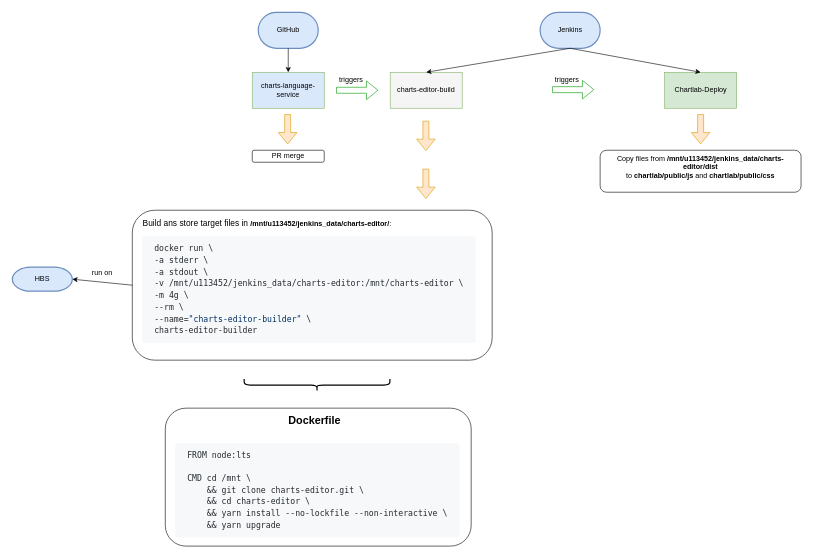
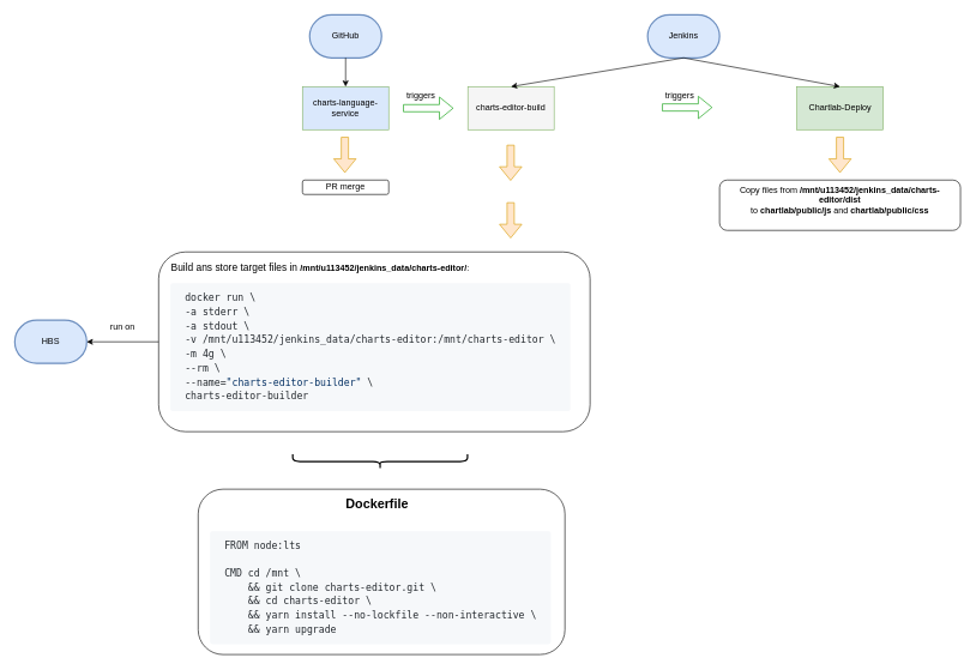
  <mxCell id="0" />
  <mxCell id="1" parent="0" />
  <mxCell id="2" value="GitHub" style="strokeWidth=2;html=1;shape=mxgraph.flowchart.terminator;whiteSpace=wrap;fillColor=#dae8fc;strokeColor=#6c8ebf;" parent="1" vertex="1"><mxGeometry x="430" y="20" width="100" height="60" as="geometry" /></mxCell>
  <mxCell id="3" value="Jenkins" style="strokeWidth=2;html=1;shape=mxgraph.flowchart.terminator;whiteSpace=wrap;fillColor=#dae8fc;strokeColor=#6c8ebf;" parent="1" vertex="1"><mxGeometry x="900" y="20" width="100" height="60" as="geometry" /></mxCell>
- <mxCell id="4" value="HBS" style="strokeWidth=2;html=1;shape=mxgraph.flowchart.terminator;whiteSpace=wrap;fillColor=#dae8fc;strokeColor=#6c8ebf;" parent="1" vertex="1"><mxGeometry x="20" y="445" width="100" height="40" as="geometry" /></mxCell>
+ <mxCell id="4" value="HBS" style="strokeWidth=2;html=1;shape=mxgraph.flowchart.terminator;whiteSpace=wrap;fillColor=#dae8fc;strokeColor=#6c8ebf;" parent="1" vertex="1"><mxGeometry x="20" y="445" width="100" height="60" as="geometry" /></mxCell>
  <mxCell id="5" value="charts-language-service" style="rounded=0;whiteSpace=wrap;html=1;fillColor=#dae8fc;strokeColor=#82b366;" parent="1" vertex="1"><mxGeometry x="420" y="120" width="120" height="60" as="geometry" /></mxCell>
  <mxCell id="6" value="PR merge" style="rounded=1;whiteSpace=wrap;html=1;" parent="1" vertex="1"><mxGeometry x="420" y="250" width="120" height="20" as="geometry" /></mxCell>
  <mxCell id="7" value="charts-editor-build" style="rounded=0;whiteSpace=wrap;html=1;fillColor=#f5f5f5;strokeColor=#82b366;" parent="1" vertex="1"><mxGeometry x="650" y="120" width="120" height="60" as="geometry" /></mxCell>
  <mxCell id="8" value="Chartlab-Deploy" style="rounded=0;whiteSpace=wrap;html=1;fillColor=#d5e8d4;strokeColor=#82b366;" parent="1" vertex="1"><mxGeometry x="1107.5" y="120" width="120" height="60" as="geometry" /></mxCell>
  <mxCell id="9" value="&lt;font style=&quot;font-size: 14px&quot;&gt;&amp;nbsp; &amp;nbsp; Build ans store target files in&amp;nbsp;&lt;/font&gt;&lt;font style=&quot;font-size: 12px&quot;&gt;&lt;b&gt;/mnt/u113452/jenkins_data/charts-editor/&lt;/b&gt;:&lt;/font&gt;&lt;br&gt;&lt;br&gt;&lt;pre class=&quot;rich-diff-level-zero&quot; style=&quot;box-sizing: border-box ; font-family: , &amp;#34;consolas&amp;#34; , &amp;#34;liberation mono&amp;#34; , &amp;#34;menlo&amp;#34; , monospace ; font-size: 13.6px ; margin-bottom: 16px ; margin-top: 0px ; overflow-wrap: normal ; background-color: rgb(246 , 248 , 250) ; border-radius: 3px ; line-height: 1.45 ; overflow: auto ; padding: 10px 20px ; margin-left: 15px ; color: rgb(36 , 41 , 46)&quot;&gt;docker run \&lt;br&gt;-a stderr \&lt;br&gt;-a stdout \&lt;br&gt;-v /mnt/u113452/jenkins_data/charts-editor:/mnt/charts-editor \&lt;br&gt;-m 4g \&lt;br&gt;--rm \&lt;br&gt;--name=&lt;span class=&quot;pl-s rich-diff-level-one&quot; style=&quot;box-sizing: border-box ; color: rgb(3 , 47 , 98)&quot;&gt;&lt;span class=&quot;pl-pds&quot; style=&quot;box-sizing: border-box&quot;&gt;&quot;&lt;/span&gt;charts-editor-builder&lt;span class=&quot;pl-pds&quot; style=&quot;box-sizing: border-box&quot;&gt;&quot;&lt;/span&gt;&lt;/span&gt; \&lt;br&gt;charts-editor-builder&lt;/pre&gt;" style="rounded=1;whiteSpace=wrap;html=1;align=left;" parent="1" vertex="1"><mxGeometry x="220" y="350" width="600" height="250" as="geometry" /></mxCell>
  <mxCell id="10" value="Copy files from&amp;nbsp;&lt;b style=&quot;text-align: left&quot;&gt;/mnt/u113452/jenkins_data/charts-editor/dist&lt;br&gt;&lt;/b&gt;to&amp;nbsp;&lt;b&gt;chartlab/public/js&lt;/b&gt; and&amp;nbsp;&lt;b&gt;chartlab/public/css&lt;/b&gt;&lt;br&gt;&amp;nbsp;" style="rounded=1;whiteSpace=wrap;html=1;" parent="1" vertex="1"><mxGeometry x="1000" y="250" width="335" height="70" as="geometry" /></mxCell>
  <mxCell id="11" value="" style="endArrow=classic;html=1;entryX=1;entryY=0.5;entryDx=0;entryDy=0;entryPerimeter=0;exitX=0;exitY=0.5;exitDx=0;exitDy=0;" edge="1" parent="1" source="9" target="4"><mxGeometry width="50" height="50" relative="1" as="geometry"><mxPoint x="20" y="640" as="sourcePoint" /><mxPoint x="70" y="590" as="targetPoint" /></mxGeometry></mxCell>
  <mxCell id="12" value="run on" style="text;html=1;strokeColor=none;fillColor=none;align=center;verticalAlign=middle;whiteSpace=wrap;rounded=0;" vertex="1" parent="1"><mxGeometry x="150" y="445" width="40" height="20" as="geometry" /></mxCell>
  <mxCell id="13" value="" style="endArrow=classic;html=1;exitX=0.5;exitY=1;exitDx=0;exitDy=0;exitPerimeter=0;entryX=0.5;entryY=0;entryDx=0;entryDy=0;" edge="1" parent="1" source="2" target="5"><mxGeometry width="50" height="50" relative="1" as="geometry"><mxPoint x="310" y="140" as="sourcePoint" /><mxPoint x="360" y="90" as="targetPoint" /></mxGeometry></mxCell>
  <mxCell id="14" value="" style="endArrow=classic;html=1;exitX=0.5;exitY=1;exitDx=0;exitDy=0;exitPerimeter=0;entryX=0.5;entryY=0;entryDx=0;entryDy=0;" edge="1" parent="1" source="3" target="7"><mxGeometry width="50" height="50" relative="1" as="geometry"><mxPoint x="720" y="120" as="sourcePoint" /><mxPoint x="720" y="120" as="targetPoint" /></mxGeometry></mxCell>
  <mxCell id="15" value="" style="endArrow=classic;html=1;entryX=0.5;entryY=0;entryDx=0;entryDy=0;" edge="1" parent="1" target="8"><mxGeometry width="50" height="50" relative="1" as="geometry"><mxPoint x="950" y="80" as="sourcePoint" /><mxPoint x="1120" y="40" as="targetPoint" /></mxGeometry></mxCell>
  <mxCell id="16" value="" style="shape=flexArrow;endArrow=classic;html=1;strokeColor=#009900;" edge="1" parent="1"><mxGeometry width="50" height="50" relative="1" as="geometry"><mxPoint x="560" y="150" as="sourcePoint" /><mxPoint x="630" y="150" as="targetPoint" /></mxGeometry></mxCell>
  <mxCell id="17" value="" style="shape=flexArrow;endArrow=classic;html=1;strokeColor=#009900;" edge="1" parent="1"><mxGeometry width="50" height="50" relative="1" as="geometry"><mxPoint x="920" y="149" as="sourcePoint" /><mxPoint x="990" y="149" as="targetPoint" /></mxGeometry></mxCell>
  <mxCell id="18" value="" style="shape=flexArrow;endArrow=classic;html=1;strokeColor=#d79b00;fillColor=#ffe6cc;" edge="1" parent="1"><mxGeometry width="50" height="50" relative="1" as="geometry"><mxPoint x="479" y="190" as="sourcePoint" /><mxPoint x="479" y="240" as="targetPoint" /></mxGeometry></mxCell>
  <mxCell id="19" value="" style="shape=flexArrow;endArrow=classic;html=1;strokeColor=#d79b00;fillColor=#ffe6cc;" edge="1" parent="1"><mxGeometry width="50" height="50" relative="1" as="geometry"><mxPoint x="709.5" y="281" as="sourcePoint" /><mxPoint x="709.5" y="331" as="targetPoint" /></mxGeometry></mxCell>
  <mxCell id="20" value="" style="shape=flexArrow;endArrow=classic;html=1;strokeColor=#d79b00;fillColor=#ffe6cc;" edge="1" parent="1"><mxGeometry width="50" height="50" relative="1" as="geometry"><mxPoint x="1167.5" y="190" as="sourcePoint" /><mxPoint x="1167.5" y="240" as="targetPoint" /></mxGeometry></mxCell>
  <mxCell id="21" value="triggers" style="text;html=1;strokeColor=none;fillColor=none;align=center;verticalAlign=middle;whiteSpace=wrap;rounded=0;" vertex="1" parent="1"><mxGeometry x="565" y="122" width="40" height="20" as="geometry" /></mxCell>
  <mxCell id="22" value="triggers" style="text;html=1;strokeColor=none;fillColor=none;align=center;verticalAlign=middle;whiteSpace=wrap;rounded=0;" vertex="1" parent="1"><mxGeometry x="925" y="123" width="40" height="20" as="geometry" /></mxCell>
  <mxCell id="23" value="&lt;pre&gt;&lt;font style=&quot;font-size: 14px&quot;&gt;&amp;nbsp;&lt;/font&gt;                           &lt;b style=&quot;font-size: 18px ; font-family: &amp;#34;helvetica&amp;#34; ; white-space: normal&quot;&gt;Dockerfile&lt;/b&gt;&lt;/pre&gt;&lt;br&gt;&lt;pre class=&quot;rich-diff-level-zero&quot; style=&quot;box-sizing: border-box ; margin-bottom: 16px ; margin-top: 0px ; overflow-wrap: normal ; background-color: rgb(246 , 248 , 250) ; border-radius: 3px ; line-height: 1.45 ; overflow: auto ; padding: 10px 20px ; margin-left: 15px&quot;&gt;&lt;font color=&quot;#24292e&quot;&gt;&lt;span style=&quot;font-size: 13.6px&quot;&gt;FROM node:lts&lt;br&gt;&lt;br&gt;CMD cd /mnt \&lt;br&gt;    &amp;amp;&amp;amp; git clone charts-editor.git \&lt;br&gt;    &amp;amp;&amp;amp; cd charts-editor \&lt;br&gt;    &amp;amp;&amp;amp; yarn install --no-lockfile --non-interactive \&lt;br&gt;    &amp;amp;&amp;amp; yarn upgrade&lt;br&gt;&lt;/span&gt;&lt;/font&gt;&lt;/pre&gt;" style="rounded=1;whiteSpace=wrap;html=1;align=left;" vertex="1" parent="1"><mxGeometry x="275" y="680" width="510" height="230" as="geometry" /></mxCell>
  <mxCell id="24" value="" style="shape=curlyBracket;whiteSpace=wrap;html=1;rounded=1;rotation=-90;strokeWidth=2;" vertex="1" parent="1"><mxGeometry x="518" y="520" width="20" height="243" as="geometry" /></mxCell>
  <mxCell id="25" value="" style="shape=flexArrow;endArrow=classic;html=1;strokeColor=#d79b00;fillColor=#ffe6cc;" edge="1" parent="1"><mxGeometry width="50" height="50" relative="1" as="geometry"><mxPoint x="709.5" y="201" as="sourcePoint" /><mxPoint x="709.5" y="251" as="targetPoint" /></mxGeometry></mxCell>
